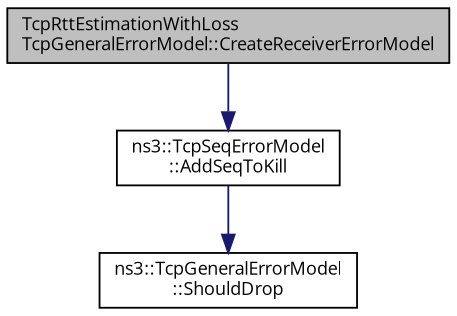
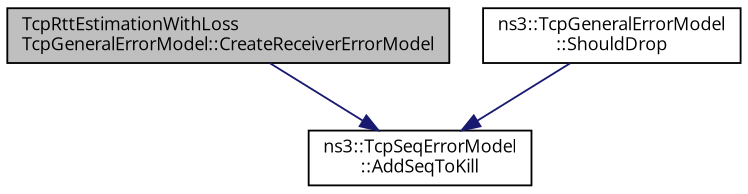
  digraph {
    fontname="Open Sans"
    rankdir=TB
    node [color=black fillcolor=white fontname="Open Sans" fontsize=10 shape=record style=filled]
    edge [color=midnightblue fontname="Open Sans" fontsize=10 labelfontname=Helvetica labelfontsize=10 style=solid]
    n1 [fillcolor=grey75 fontcolor=black height=0.2 label="TcpRttEstimationWithLoss\lTcpGeneralErrorModel::CreateReceiverErrorModel" width=0.4]
    n2 [height=0.2 label="ns3::TcpSeqErrorModel\l::AddSeqToKill" width=0.4]
    n3 [height=0.2 label="ns3::TcpGeneralErrorModel\l::ShouldDrop" width=0.4]
    n1 -> n2
-   n2 -> n3
+   n3 -> n2
  }
